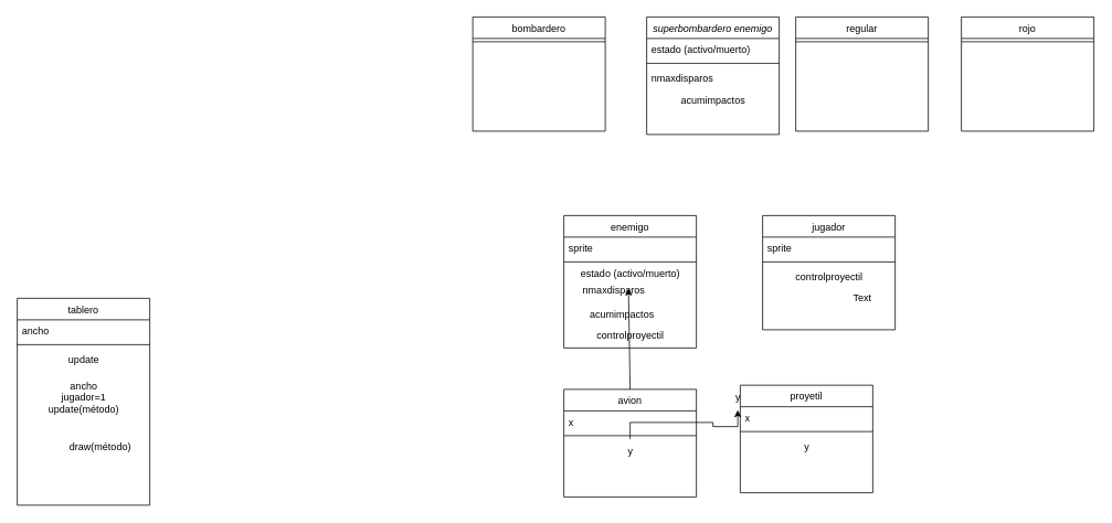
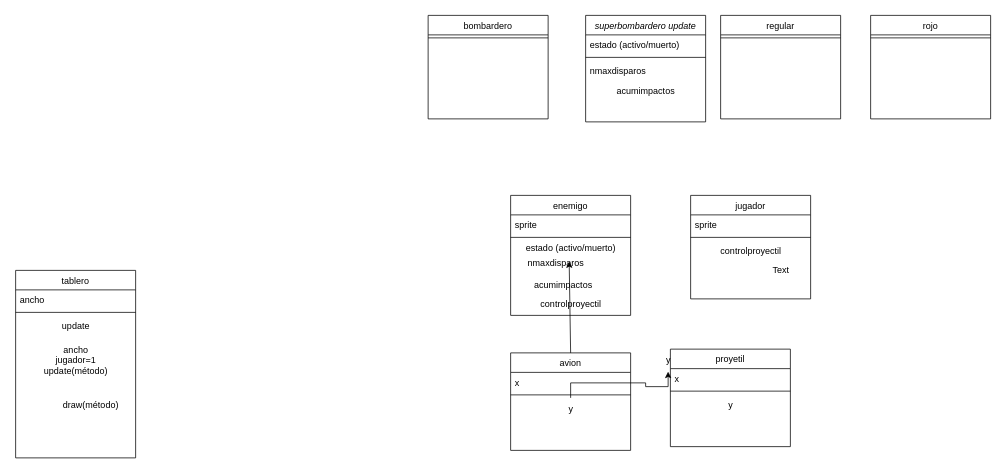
  <mxCell id="0" />
  <mxCell id="1" parent="0" />
- <mxCell id="2" value="superbombardero enemigo" style="swimlane;fontStyle=2;align=center;verticalAlign=top;childLayout=stackLayout;horizontal=1;startSize=26;horizontalStack=0;resizeParent=1;resizeLast=0;collapsible=1;marginBottom=0;rounded=0;shadow=0;strokeWidth=1;" parent="1" vertex="1"><mxGeometry x="780" y="20" width="160" height="142" as="geometry"><mxRectangle x="230" y="140" width="160" height="26" as="alternateBounds" /></mxGeometry></mxCell>
+ <mxCell id="2" value="superbombardero update" style="swimlane;fontStyle=2;align=center;verticalAlign=top;childLayout=stackLayout;horizontal=1;startSize=26;horizontalStack=0;resizeParent=1;resizeLast=0;collapsible=1;marginBottom=0;rounded=0;shadow=0;strokeWidth=1;" parent="1" vertex="1"><mxGeometry x="780" y="20" width="160" height="142" as="geometry"><mxRectangle x="230" y="140" width="160" height="26" as="alternateBounds" /></mxGeometry></mxCell>
  <mxCell id="3" value="estado (activo/muerto)" style="text;align=left;verticalAlign=top;spacingLeft=4;spacingRight=4;overflow=hidden;rotatable=0;points=[[0,0.5],[1,0.5]];portConstraint=eastwest;rounded=0;shadow=0;html=0;" parent="2" vertex="1"><mxGeometry y="26" width="160" height="26" as="geometry" /></mxCell>
  <mxCell id="4" value="" style="line;html=1;strokeWidth=1;align=left;verticalAlign=middle;spacingTop=-1;spacingLeft=3;spacingRight=3;rotatable=0;labelPosition=right;points=[];portConstraint=eastwest;" parent="2" vertex="1"><mxGeometry y="52" width="160" height="8" as="geometry" /></mxCell>
  <mxCell id="5" value="nmaxdisparos" style="text;align=left;verticalAlign=top;spacingLeft=4;spacingRight=4;overflow=hidden;rotatable=0;points=[[0,0.5],[1,0.5]];portConstraint=eastwest;" parent="2" vertex="1"><mxGeometry y="60" width="160" height="26" as="geometry" /></mxCell>
  <mxCell id="6" value="acumimpactos" style="text;html=1;align=center;verticalAlign=middle;resizable=0;points=[];autosize=1;strokeColor=none;fillColor=none;" vertex="1" parent="2"><mxGeometry y="86" width="160" height="30" as="geometry" /></mxCell>
  <mxCell id="7" value="enemigo" style="swimlane;fontStyle=0;align=center;verticalAlign=top;childLayout=stackLayout;horizontal=1;startSize=26;horizontalStack=0;resizeParent=1;resizeLast=0;collapsible=1;marginBottom=0;rounded=0;shadow=0;strokeWidth=1;" parent="1" vertex="1"><mxGeometry x="680" y="260" width="160" height="160" as="geometry"><mxRectangle x="130" y="380" width="160" height="26" as="alternateBounds" /></mxGeometry></mxCell>
  <mxCell id="8" value="sprite" style="text;align=left;verticalAlign=top;spacingLeft=4;spacingRight=4;overflow=hidden;rotatable=0;points=[[0,0.5],[1,0.5]];portConstraint=eastwest;" parent="7" vertex="1"><mxGeometry y="26" width="160" height="26" as="geometry" /></mxCell>
  <mxCell id="9" value="" style="line;html=1;strokeWidth=1;align=left;verticalAlign=middle;spacingTop=-1;spacingLeft=3;spacingRight=3;rotatable=0;labelPosition=right;points=[];portConstraint=eastwest;" parent="7" vertex="1"><mxGeometry y="52" width="160" height="8" as="geometry" /></mxCell>
  <mxCell id="10" value="avion" style="swimlane;fontStyle=0;align=center;verticalAlign=top;childLayout=stackLayout;horizontal=1;startSize=26;horizontalStack=0;resizeParent=1;resizeLast=0;collapsible=1;marginBottom=0;rounded=0;shadow=0;strokeWidth=1;" parent="1" vertex="1"><mxGeometry x="680" y="470" width="160" height="130" as="geometry"><mxRectangle x="340" y="380" width="170" height="26" as="alternateBounds" /></mxGeometry></mxCell>
  <mxCell id="11" value="x" style="text;align=left;verticalAlign=top;spacingLeft=4;spacingRight=4;overflow=hidden;rotatable=0;points=[[0,0.5],[1,0.5]];portConstraint=eastwest;" parent="10" vertex="1"><mxGeometry y="26" width="160" height="26" as="geometry" /></mxCell>
  <mxCell id="12" value="" style="line;html=1;strokeWidth=1;align=left;verticalAlign=middle;spacingTop=-1;spacingLeft=3;spacingRight=3;rotatable=0;labelPosition=right;points=[];portConstraint=eastwest;" parent="10" vertex="1"><mxGeometry y="52" width="160" height="8" as="geometry" /></mxCell>
  <mxCell id="13" value="" style="endArrow=classic;html=1;rounded=0;entryX=0.488;entryY=1.077;entryDx=0;entryDy=0;entryPerimeter=0;" edge="1" parent="1"><mxGeometry width="50" height="50" relative="1" as="geometry"><mxPoint x="760" y="470" as="sourcePoint" /><mxPoint x="758.08" y="348.002" as="targetPoint" /></mxGeometry></mxCell>
  <mxCell id="14" value="jugador" style="swimlane;fontStyle=0;align=center;verticalAlign=top;childLayout=stackLayout;horizontal=1;startSize=26;horizontalStack=0;resizeParent=1;resizeLast=0;collapsible=1;marginBottom=0;rounded=0;shadow=0;strokeWidth=1;" vertex="1" parent="1"><mxGeometry x="920" y="260" width="160" height="138" as="geometry"><mxRectangle x="130" y="380" width="160" height="26" as="alternateBounds" /></mxGeometry></mxCell>
  <mxCell id="15" value="sprite" style="text;align=left;verticalAlign=top;spacingLeft=4;spacingRight=4;overflow=hidden;rotatable=0;points=[[0,0.5],[1,0.5]];portConstraint=eastwest;" vertex="1" parent="14"><mxGeometry y="26" width="160" height="26" as="geometry" /></mxCell>
  <mxCell id="16" value="" style="line;html=1;strokeWidth=1;align=left;verticalAlign=middle;spacingTop=-1;spacingLeft=3;spacingRight=3;rotatable=0;labelPosition=right;points=[];portConstraint=eastwest;" vertex="1" parent="14"><mxGeometry y="52" width="160" height="8" as="geometry" /></mxCell>
  <mxCell id="17" value="controlproyectil" style="text;html=1;align=center;verticalAlign=middle;resizable=0;points=[];autosize=1;strokeColor=none;fillColor=none;" vertex="1" parent="14"><mxGeometry y="60" width="160" height="30" as="geometry" /></mxCell>
  <mxCell id="18" value="regular" style="swimlane;fontStyle=0;align=center;verticalAlign=top;childLayout=stackLayout;horizontal=1;startSize=26;horizontalStack=0;resizeParent=1;resizeLast=0;collapsible=1;marginBottom=0;rounded=0;shadow=0;strokeWidth=1;" vertex="1" parent="1"><mxGeometry x="960" y="20" width="160" height="138" as="geometry"><mxRectangle x="130" y="380" width="160" height="26" as="alternateBounds" /></mxGeometry></mxCell>
  <mxCell id="19" value="" style="line;html=1;strokeWidth=1;align=left;verticalAlign=middle;spacingTop=-1;spacingLeft=3;spacingRight=3;rotatable=0;labelPosition=right;points=[];portConstraint=eastwest;" vertex="1" parent="18"><mxGeometry y="26" width="160" height="8" as="geometry" /></mxCell>
  <mxCell id="20" value="bombardero" style="swimlane;fontStyle=0;align=center;verticalAlign=top;childLayout=stackLayout;horizontal=1;startSize=26;horizontalStack=0;resizeParent=1;resizeLast=0;collapsible=1;marginBottom=0;rounded=0;shadow=0;strokeWidth=1;" vertex="1" parent="1"><mxGeometry x="570" y="20" width="160" height="138" as="geometry"><mxRectangle x="130" y="380" width="160" height="26" as="alternateBounds" /></mxGeometry></mxCell>
  <mxCell id="21" value="" style="line;html=1;strokeWidth=1;align=left;verticalAlign=middle;spacingTop=-1;spacingLeft=3;spacingRight=3;rotatable=0;labelPosition=right;points=[];portConstraint=eastwest;" vertex="1" parent="20"><mxGeometry y="26" width="160" height="8" as="geometry" /></mxCell>
  <mxCell id="22" value="rojo" style="swimlane;fontStyle=0;align=center;verticalAlign=top;childLayout=stackLayout;horizontal=1;startSize=26;horizontalStack=0;resizeParent=1;resizeLast=0;collapsible=1;marginBottom=0;rounded=0;shadow=0;strokeWidth=1;" vertex="1" parent="1"><mxGeometry x="1160" y="20" width="160" height="138" as="geometry"><mxRectangle x="130" y="380" width="160" height="26" as="alternateBounds" /></mxGeometry></mxCell>
  <mxCell id="23" value="" style="line;html=1;strokeWidth=1;align=left;verticalAlign=middle;spacingTop=-1;spacingLeft=3;spacingRight=3;rotatable=0;labelPosition=right;points=[];portConstraint=eastwest;" vertex="1" parent="22"><mxGeometry y="26" width="160" height="8" as="geometry" /></mxCell>
  <mxCell id="24" value="&lt;span style=&quot;text-align: left;&quot;&gt;estado (activo/muerto)&lt;/span&gt;" style="text;html=1;align=center;verticalAlign=middle;resizable=0;points=[];autosize=1;strokeColor=none;fillColor=none;" vertex="1" parent="1"><mxGeometry x="690" y="315" width="140" height="30" as="geometry" /></mxCell>
  <mxCell id="25" value="&lt;span style=&quot;text-align: left;&quot;&gt;nmaxdisparos&lt;/span&gt;" style="text;html=1;align=center;verticalAlign=middle;resizable=0;points=[];autosize=1;strokeColor=none;fillColor=none;" vertex="1" parent="1"><mxGeometry x="690" y="335" width="100" height="30" as="geometry" /></mxCell>
  <mxCell id="26" value="acumimpactos" style="text;html=1;align=center;verticalAlign=middle;resizable=0;points=[];autosize=1;strokeColor=none;fillColor=none;" vertex="1" parent="1"><mxGeometry x="700" y="365" width="100" height="30" as="geometry" /></mxCell>
  <mxCell id="27" value="tablero" style="swimlane;fontStyle=0;align=center;verticalAlign=top;childLayout=stackLayout;horizontal=1;startSize=26;horizontalStack=0;resizeParent=1;resizeLast=0;collapsible=1;marginBottom=0;rounded=0;shadow=0;strokeWidth=1;" vertex="1" parent="1"><mxGeometry x="20" y="360" width="160" height="250" as="geometry"><mxRectangle x="340" y="380" width="170" height="26" as="alternateBounds" /></mxGeometry></mxCell>
  <mxCell id="28" value="ancho" style="text;align=left;verticalAlign=top;spacingLeft=4;spacingRight=4;overflow=hidden;rotatable=0;points=[[0,0.5],[1,0.5]];portConstraint=eastwest;" vertex="1" parent="27"><mxGeometry y="26" width="160" height="26" as="geometry" /></mxCell>
  <mxCell id="29" value="" style="line;html=1;strokeWidth=1;align=left;verticalAlign=middle;spacingTop=-1;spacingLeft=3;spacingRight=3;rotatable=0;labelPosition=right;points=[];portConstraint=eastwest;" vertex="1" parent="27"><mxGeometry y="52" width="160" height="8" as="geometry" /></mxCell>
  <mxCell id="30" value="update" style="text;html=1;align=center;verticalAlign=middle;resizable=0;points=[];autosize=1;strokeColor=none;fillColor=none;" vertex="1" parent="27"><mxGeometry y="60" width="160" height="30" as="geometry" /></mxCell>
  <mxCell id="31" value="ancho&lt;br&gt;jugador=1&lt;br&gt;update(método)&lt;br&gt;" style="text;html=1;align=center;verticalAlign=middle;resizable=0;points=[];autosize=1;strokeColor=none;fillColor=none;" vertex="1" parent="27"><mxGeometry y="90" width="160" height="60" as="geometry" /></mxCell>
  <mxCell id="32" value="draw(método)" style="text;html=1;align=center;verticalAlign=middle;resizable=0;points=[];autosize=1;strokeColor=none;fillColor=none;" vertex="1" parent="1"><mxGeometry x="70" y="525" width="100" height="30" as="geometry" /></mxCell>
  <mxCell id="33" value="proyetil" style="swimlane;fontStyle=0;align=center;verticalAlign=top;childLayout=stackLayout;horizontal=1;startSize=26;horizontalStack=0;resizeParent=1;resizeLast=0;collapsible=1;marginBottom=0;rounded=0;shadow=0;strokeWidth=1;" vertex="1" parent="1"><mxGeometry x="893" y="465" width="160" height="130" as="geometry"><mxRectangle x="340" y="380" width="170" height="26" as="alternateBounds" /></mxGeometry></mxCell>
  <mxCell id="34" value="x" style="text;align=left;verticalAlign=top;spacingLeft=4;spacingRight=4;overflow=hidden;rotatable=0;points=[[0,0.5],[1,0.5]];portConstraint=eastwest;" vertex="1" parent="33"><mxGeometry y="26" width="160" height="26" as="geometry" /></mxCell>
  <mxCell id="35" value="" style="line;html=1;strokeWidth=1;align=left;verticalAlign=middle;spacingTop=-1;spacingLeft=3;spacingRight=3;rotatable=0;labelPosition=right;points=[];portConstraint=eastwest;" vertex="1" parent="33"><mxGeometry y="52" width="160" height="8" as="geometry" /></mxCell>
  <mxCell id="36" value="y" style="text;html=1;align=center;verticalAlign=middle;resizable=0;points=[];autosize=1;strokeColor=none;fillColor=none;" vertex="1" parent="33"><mxGeometry y="60" width="160" height="30" as="geometry" /></mxCell>
  <mxCell id="37" style="edgeStyle=orthogonalEdgeStyle;rounded=0;orthogonalLoop=1;jettySize=auto;html=1;" edge="1" parent="1" source="38" target="39"><mxGeometry relative="1" as="geometry" /></mxCell>
  <mxCell id="38" value="y" style="text;html=1;align=center;verticalAlign=middle;resizable=0;points=[];autosize=1;strokeColor=none;fillColor=none;" vertex="1" parent="1"><mxGeometry x="680" y="530" width="160" height="30" as="geometry" /></mxCell>
  <mxCell id="39" value="y" style="text;html=1;align=center;verticalAlign=middle;resizable=0;points=[];autosize=1;strokeColor=none;fillColor=none;" vertex="1" parent="1"><mxGeometry x="810" y="465" width="160" height="30" as="geometry" /></mxCell>
  <mxCell id="40" value="controlproyectil" style="text;html=1;align=center;verticalAlign=middle;resizable=0;points=[];autosize=1;strokeColor=none;fillColor=none;" vertex="1" parent="1"><mxGeometry x="710" y="390" width="100" height="30" as="geometry" /></mxCell>
  <mxCell id="41" value="Text" style="text;html=1;align=center;verticalAlign=middle;resizable=0;points=[];autosize=1;strokeColor=none;fillColor=none;" vertex="1" parent="1"><mxGeometry x="1015" y="345" width="50" height="30" as="geometry" /></mxCell>
